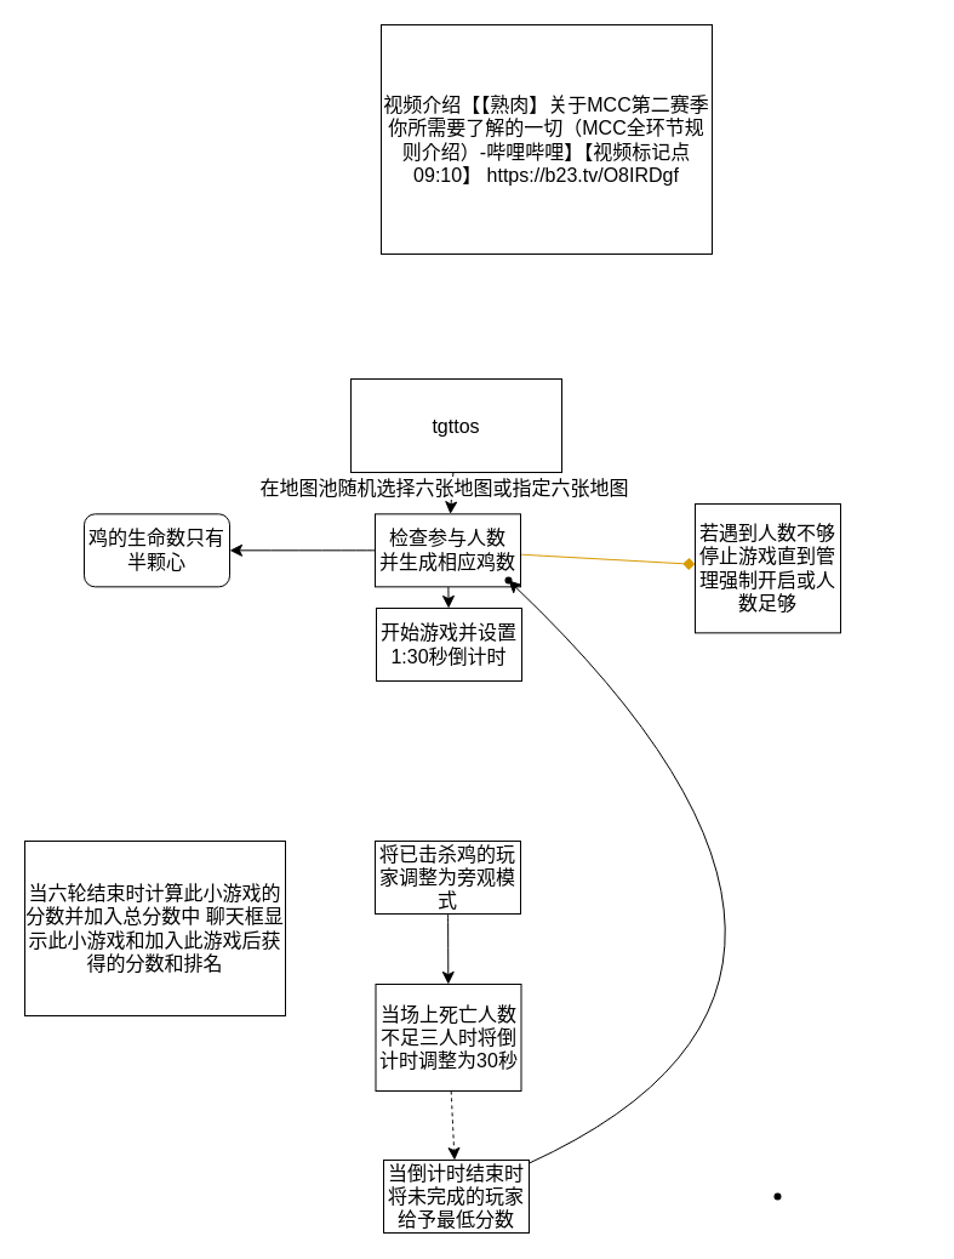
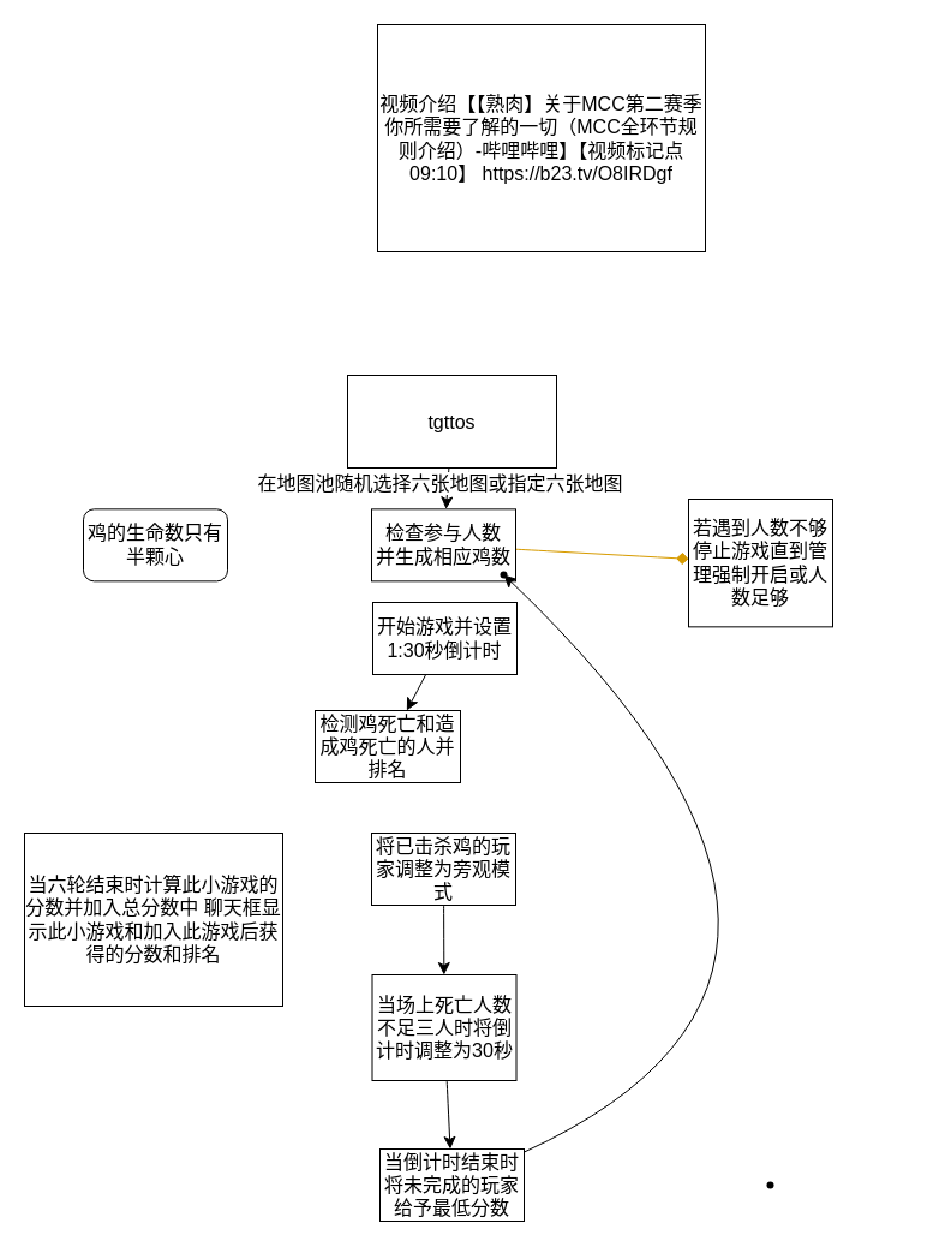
  <mxCell id="0" />
  <mxCell id="1" parent="0" />
  <mxCell id="2" value="" style="edgeStyle=none;curved=1;rounded=0;orthogonalLoop=1;jettySize=auto;html=1;fontSize=12;startSize=8;endSize=8;" parent="1" source="11" target="7" edge="1"><mxGeometry relative="1" as="geometry" /></mxCell>
  <mxCell id="3" value="在地图池随机选择六张地图或指定六张地图" style="edgeLabel;html=1;align=center;verticalAlign=middle;resizable=0;points=[];fontSize=16;" parent="2" vertex="1" connectable="0"><mxGeometry x="-0.241" y="-7" relative="1" as="geometry"><mxPoint as="offset" /></mxGeometry></mxCell>
- <mxCell id="4" value="" style="edgeStyle=none;curved=1;rounded=0;orthogonalLoop=1;jettySize=auto;html=1;fontSize=12;startSize=8;endSize=8;" parent="1" source="7" target="9" edge="1"><mxGeometry relative="1" as="geometry" /></mxCell>
  <mxCell id="5" value="" style="edgeStyle=none;curved=1;rounded=0;orthogonalLoop=1;jettySize=auto;html=1;fontSize=12;startSize=8;endSize=8;fillColor=#ffe6cc;strokeColor=#d79b00;endArrow=diamond;" parent="1" source="7" target="12" edge="1"><mxGeometry relative="1" as="geometry" /></mxCell>
- <mxCell id="6" value="" style="edgeStyle=none;curved=1;rounded=0;orthogonalLoop=1;jettySize=auto;html=1;fontSize=12;startSize=8;endSize=8;" parent="1" source="7" target="14" edge="1"><mxGeometry relative="1" as="geometry" /></mxCell>
  <mxCell id="7" value="检查参与人数&lt;br&gt;并生成相应鸡数" style="whiteSpace=wrap;html=1;fontSize=16;" parent="1" vertex="1"><mxGeometry x="309" y="423.34" width="120" height="60" as="geometry" /></mxCell>
+ <mxCell id="8" value="" style="edgeStyle=none;curved=1;rounded=0;orthogonalLoop=1;jettySize=auto;html=1;fontSize=12;startSize=8;endSize=8;" parent="1" source="9" target="13" edge="1"><mxGeometry relative="1" as="geometry" /></mxCell>
  <mxCell id="9" value="开始游戏并设置1:30秒倒计时" style="whiteSpace=wrap;html=1;fontSize=16;" parent="1" vertex="1"><mxGeometry x="310" y="501" width="120" height="60" as="geometry" /></mxCell>
  <mxCell id="10" value="" style="edgeStyle=none;curved=1;rounded=0;orthogonalLoop=1;jettySize=auto;html=1;fontSize=12;startSize=8;endSize=8;" parent="1" target="11" edge="1"><mxGeometry relative="1" as="geometry"><mxPoint x="352.672" y="331" as="sourcePoint" /><mxPoint x="345.002" y="414" as="targetPoint" /><Array as="points" /></mxGeometry></mxCell>
  <mxCell id="11" value="tgttos" style="whiteSpace=wrap;html=1;fontSize=16;" parent="1" vertex="1"><mxGeometry x="289" y="312" width="174" height="77" as="geometry" /></mxCell>
  <mxCell id="12" value="若遇到人数不够停止游戏直到管理强制开启或人数足够" style="whiteSpace=wrap;html=1;fontSize=16;" parent="1" vertex="1"><mxGeometry x="573" y="415" width="120" height="106.34" as="geometry" /></mxCell>
+ <mxCell id="13" value="检测鸡死亡和造成鸡死亡的人并排名" style="whiteSpace=wrap;html=1;fontSize=16;" parent="1" vertex="1"><mxGeometry x="262" y="591" width="121" height="60" as="geometry" /></mxCell>
  <mxCell id="14" value="鸡的生命数只有半颗心" style="rounded=1;whiteSpace=wrap;html=1;fontSize=16;" parent="1" vertex="1"><mxGeometry x="69" y="423.34" width="120" height="60" as="geometry" /></mxCell>
  <mxCell id="15" value="" style="edgeStyle=none;curved=1;rounded=0;orthogonalLoop=1;jettySize=auto;html=1;fontSize=12;startSize=8;endSize=8;" parent="1" source="16" target="18" edge="1"><mxGeometry relative="1" as="geometry" /></mxCell>
  <mxCell id="16" value="将已击杀鸡的玩家调整为旁观模式" style="whiteSpace=wrap;html=1;fontSize=16;" parent="1" vertex="1"><mxGeometry x="309" y="693" width="120" height="60" as="geometry" /></mxCell>
- <mxCell id="17" value="" style="edgeStyle=none;curved=1;rounded=0;orthogonalLoop=1;jettySize=auto;html=1;fontSize=12;startSize=8;endSize=8;dashed=1;" parent="1" source="18" target="20" edge="1"><mxGeometry relative="1" as="geometry" /></mxCell>
+ <mxCell id="17" value="" style="edgeStyle=none;curved=1;rounded=0;orthogonalLoop=1;jettySize=auto;html=1;fontSize=12;startSize=8;endSize=8;" parent="1" source="18" target="20" edge="1"><mxGeometry relative="1" as="geometry" /></mxCell>
  <mxCell id="18" value="当场上死亡人数不足三人时将倒计时调整为30秒" style="whiteSpace=wrap;html=1;fontSize=16;" parent="1" vertex="1"><mxGeometry x="309.5" y="811" width="120" height="88" as="geometry" /></mxCell>
  <mxCell id="19" value="" style="edgeStyle=none;curved=1;rounded=0;orthogonalLoop=1;jettySize=auto;html=1;fontSize=12;startSize=8;endSize=8;" parent="1" source="20" target="23" edge="1"><mxGeometry relative="1" as="geometry"><Array as="points"><mxPoint x="765" y="808" /></Array></mxGeometry></mxCell>
  <mxCell id="20" value="当倒计时结束时将未完成的玩家给予最低分数" style="whiteSpace=wrap;html=1;fontSize=16;" parent="1" vertex="1"><mxGeometry x="316" y="956" width="120" height="60" as="geometry" /></mxCell>
  <mxCell id="21" value="" style="shape=waypoint;sketch=0;size=6;pointerEvents=1;points=[];fillColor=default;resizable=0;rotatable=0;perimeter=centerPerimeter;snapToPoint=1;fontSize=16;" parent="1" vertex="1"><mxGeometry x="631" y="976" width="20" height="20" as="geometry" /></mxCell>
  <mxCell id="22" value="当六轮结束时计算此小游戏的分数并加入总分数中 聊天框显示此小游戏和加入此游戏后获得的分数和排名" style="whiteSpace=wrap;html=1;fontSize=16;" parent="1" vertex="1"><mxGeometry x="20" y="693" width="215" height="144" as="geometry" /></mxCell>
  <mxCell id="23" value="" style="shape=waypoint;sketch=0;size=6;pointerEvents=1;points=[];fillColor=default;resizable=0;rotatable=0;perimeter=centerPerimeter;snapToPoint=1;fontSize=16;" parent="1" vertex="1"><mxGeometry x="409" y="468" width="20" height="20" as="geometry" /></mxCell>
  <mxCell id="24" value="视频介绍【【熟肉】关于MCC第二赛季你所需要了解的一切（MCC全环节规则介绍）-哔哩哔哩】【视频标记点 09:10】 https://b23.tv/O8IRDgf" style="whiteSpace=wrap;html=1;fontSize=16;" vertex="1" parent="1"><mxGeometry x="314" y="20" width="273" height="189" as="geometry" /></mxCell>
